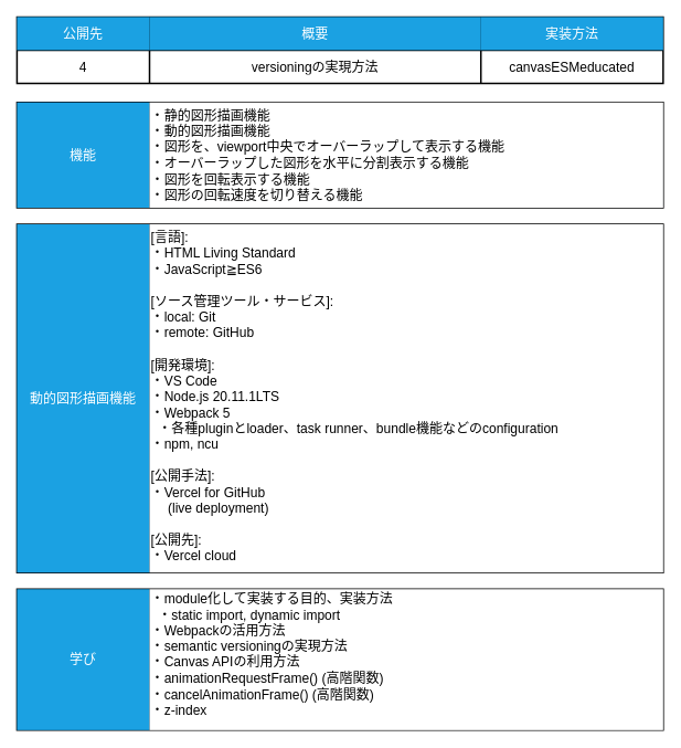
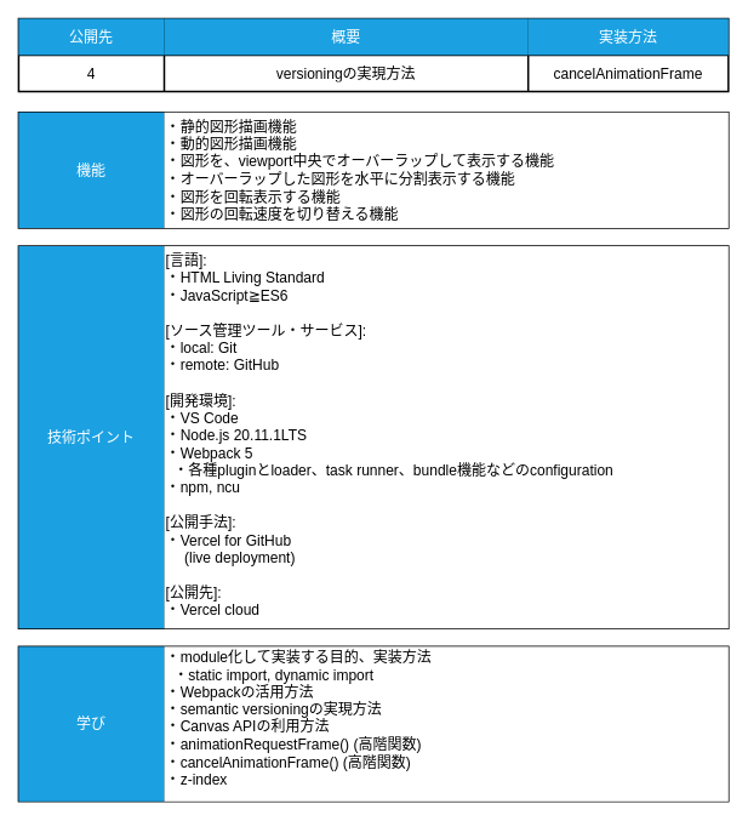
  <mxCell id="0" />
  <mxCell id="1" parent="0" />
  <mxCell id="2" value="" style="shape=table;startSize=0;container=1;collapsible=0;childLayout=tableLayout;strokeWidth=2;strokeColor=default;fontSize=16;" parent="1" vertex="1"><mxGeometry x="20" y="20" width="780" height="80" as="geometry" /></mxCell>
  <mxCell id="3" value="" style="shape=tableRow;horizontal=0;startSize=0;swimlaneHead=0;swimlaneBody=0;top=0;left=0;bottom=0;right=0;collapsible=0;dropTarget=0;fillColor=none;points=[[0,0.5],[1,0.5]];portConstraint=eastwest;fontSize=16;strokeWidth=2;" parent="2" vertex="1"><mxGeometry width="780" height="40" as="geometry" /></mxCell>
  <mxCell id="4" value="公開先" style="shape=partialRectangle;html=1;whiteSpace=wrap;connectable=0;overflow=hidden;fillColor=#1ba1e2;top=0;left=0;bottom=0;right=0;pointerEvents=1;fontColor=#ffffff;strokeColor=#006EAF;strokeWidth=2;fontSize=16;" parent="3" vertex="1"><mxGeometry width="160" height="40" as="geometry"><mxRectangle width="160" height="40" as="alternateBounds" /></mxGeometry></mxCell>
  <mxCell id="5" value="概要" style="shape=partialRectangle;html=1;whiteSpace=wrap;connectable=0;overflow=hidden;fillColor=#1ba1e2;top=0;left=0;bottom=0;right=0;pointerEvents=1;fontColor=#ffffff;strokeColor=#006EAF;strokeWidth=2;fontSize=16;" parent="3" vertex="1"><mxGeometry x="160" width="400" height="40" as="geometry"><mxRectangle width="400" height="40" as="alternateBounds" /></mxGeometry></mxCell>
  <mxCell id="6" value="実装方法" style="shape=partialRectangle;html=1;whiteSpace=wrap;connectable=0;overflow=hidden;fillColor=#1ba1e2;top=0;left=0;bottom=0;right=0;pointerEvents=1;fontColor=#ffffff;strokeColor=none;strokeWidth=2;fontSize=16;" parent="3" vertex="1"><mxGeometry x="560" width="220" height="40" as="geometry"><mxRectangle width="220" height="40" as="alternateBounds" /></mxGeometry></mxCell>
  <mxCell id="7" value="" style="shape=tableRow;horizontal=0;startSize=0;swimlaneHead=0;swimlaneBody=0;top=0;left=0;bottom=0;right=0;collapsible=0;dropTarget=0;fillColor=none;points=[[0,0.5],[1,0.5]];portConstraint=eastwest;fontSize=16;strokeWidth=2;" parent="2" vertex="1"><mxGeometry y="40" width="780" height="40" as="geometry" /></mxCell>
  <mxCell id="8" value="4" style="shape=partialRectangle;html=1;whiteSpace=wrap;connectable=0;overflow=hidden;fillColor=none;top=0;left=0;bottom=0;right=0;pointerEvents=1;strokeWidth=2;fontSize=16;" parent="7" vertex="1"><mxGeometry width="160" height="40" as="geometry"><mxRectangle width="160" height="40" as="alternateBounds" /></mxGeometry></mxCell>
  <mxCell id="9" value="versioningの実現方法" style="shape=partialRectangle;html=1;whiteSpace=wrap;connectable=0;overflow=hidden;fillColor=none;top=0;left=0;bottom=0;right=0;pointerEvents=1;strokeWidth=2;fontSize=16;" parent="7" vertex="1"><mxGeometry x="160" width="400" height="40" as="geometry"><mxRectangle width="400" height="40" as="alternateBounds" /></mxGeometry></mxCell>
- <mxCell id="10" value="canvasESMeducated" style="shape=partialRectangle;html=1;whiteSpace=wrap;connectable=0;overflow=hidden;fillColor=none;top=0;left=0;bottom=0;right=0;pointerEvents=1;strokeWidth=2;fontSize=16;" parent="7" vertex="1"><mxGeometry x="560" width="220" height="40" as="geometry"><mxRectangle width="220" height="40" as="alternateBounds" /></mxGeometry></mxCell>
+ <mxCell id="10" value="cancelAnimationFrame" style="shape=partialRectangle;html=1;whiteSpace=wrap;connectable=0;overflow=hidden;fillColor=none;top=0;left=0;bottom=0;right=0;pointerEvents=1;strokeWidth=2;fontSize=16;" parent="7" vertex="1"><mxGeometry x="560" width="220" height="40" as="geometry"><mxRectangle width="220" height="40" as="alternateBounds" /></mxGeometry></mxCell>
  <mxCell id="11" value="" style="shape=table;startSize=0;container=1;collapsible=0;childLayout=tableLayout;strokeWidth=2;strokeColor=#000000;fillColor=#1ba1e2;fontColor=#ffffff;swimlaneLine=1;rounded=0;fontSize=16;" parent="1" vertex="1"><mxGeometry x="20" y="123" width="780" height="127" as="geometry" /></mxCell>
  <mxCell id="12" value="" style="shape=tableRow;horizontal=0;startSize=0;swimlaneHead=0;swimlaneBody=0;top=0;left=0;bottom=0;right=0;collapsible=0;dropTarget=0;fillColor=none;points=[[0,0.5],[1,0.5]];portConstraint=eastwest;fontSize=16;strokeWidth=2;" parent="11" vertex="1"><mxGeometry width="780" height="127" as="geometry" /></mxCell>
  <mxCell id="13" value="機能" style="shape=partialRectangle;html=1;whiteSpace=wrap;connectable=0;overflow=hidden;fillColor=#1ba1e2;top=0;left=0;bottom=0;right=0;pointerEvents=1;fontColor=#ffffff;strokeColor=#000000;strokeWidth=2;fontSize=16;" parent="12" vertex="1"><mxGeometry width="160" height="127" as="geometry"><mxRectangle width="160" height="127" as="alternateBounds" /></mxGeometry></mxCell>
  <mxCell id="14" value="&lt;div style=&quot;font-size: 16px;&quot;&gt;・静的図形描画機能&lt;/div&gt;&lt;div style=&quot;font-size: 16px;&quot;&gt;・動的図形描画機能&lt;/div&gt;&lt;div style=&quot;font-size: 16px;&quot;&gt;・図形を、viewport中央でオーバーラップして表示する機能&lt;/div&gt;&lt;div style=&quot;font-size: 16px;&quot;&gt;・オーバーラップした図形を水平に分割表示する機能&lt;/div&gt;&lt;div style=&quot;font-size: 16px;&quot;&gt;&lt;span style=&quot;background-color: initial;&quot;&gt;・図形を回転表示する機能&lt;/span&gt;&lt;/div&gt;・図形の回転速度を切り替える機能" style="shape=partialRectangle;html=1;whiteSpace=wrap;connectable=0;overflow=hidden;fillColor=default;top=0;left=0;bottom=0;right=0;pointerEvents=1;align=left;verticalAlign=top;strokeWidth=2;fontSize=16;" parent="12" vertex="1"><mxGeometry x="160" width="620" height="127" as="geometry"><mxRectangle width="620" height="127" as="alternateBounds" /></mxGeometry></mxCell>
  <mxCell id="15" value="" style="shape=table;startSize=0;container=1;collapsible=0;childLayout=tableLayout;strokeWidth=2;strokeColor=#000000;fillColor=#1ba1e2;fontColor=#ffffff;fontSize=16;" parent="1" vertex="1"><mxGeometry x="20" y="270" width="780" height="420" as="geometry" /></mxCell>
  <mxCell id="16" value="" style="shape=tableRow;horizontal=0;startSize=0;swimlaneHead=0;swimlaneBody=0;top=0;left=0;bottom=0;right=0;collapsible=0;dropTarget=0;fillColor=none;points=[[0,0.5],[1,0.5]];portConstraint=eastwest;strokeWidth=2;fontSize=16;" parent="15" vertex="1"><mxGeometry width="780" height="420" as="geometry" /></mxCell>
- <mxCell id="17" value="動的図形描画機能" style="shape=partialRectangle;html=1;whiteSpace=wrap;connectable=0;overflow=hidden;fillColor=#1ba1e2;top=0;left=0;bottom=0;right=0;pointerEvents=1;fontColor=#ffffff;strokeColor=#000000;strokeWidth=2;fontSize=16;" parent="16" vertex="1"><mxGeometry width="160" height="420" as="geometry"><mxRectangle width="160" height="420" as="alternateBounds" /></mxGeometry></mxCell>
+ <mxCell id="17" value="技術ポイント" style="shape=partialRectangle;html=1;whiteSpace=wrap;connectable=0;overflow=hidden;fillColor=#1ba1e2;top=0;left=0;bottom=0;right=0;pointerEvents=1;fontColor=#ffffff;strokeColor=#000000;strokeWidth=2;fontSize=16;" parent="16" vertex="1"><mxGeometry width="160" height="420" as="geometry"><mxRectangle width="160" height="420" as="alternateBounds" /></mxGeometry></mxCell>
  <mxCell id="18" value="&lt;div style=&quot;font-size: 16px;&quot;&gt;[言語]:&lt;/div&gt;&lt;div style=&quot;font-size: 16px;&quot;&gt;・HTML Living Standard&lt;/div&gt;&lt;div style=&quot;font-size: 16px;&quot;&gt;・JavaScript≧ES6&lt;/div&gt;&lt;div style=&quot;font-size: 16px;&quot;&gt;&lt;br style=&quot;font-size: 16px;&quot;&gt;&lt;/div&gt;&lt;div style=&quot;font-size: 16px;&quot;&gt;[ソース管理ツール・サービス]:&lt;/div&gt;&lt;div style=&quot;font-size: 16px;&quot;&gt;・local:&lt;span style=&quot;background-color: initial;&quot;&gt;&amp;nbsp;Git&lt;/span&gt;&lt;/div&gt;&lt;div style=&quot;font-size: 16px;&quot;&gt;・remote:&lt;span style=&quot;background-color: initial;&quot;&gt;&amp;nbsp;GitHub&lt;/span&gt;&lt;/div&gt;&lt;div style=&quot;font-size: 16px;&quot;&gt;&lt;br style=&quot;font-size: 16px;&quot;&gt;&lt;/div&gt;&lt;div style=&quot;font-size: 16px;&quot;&gt;[開発環境]:&lt;/div&gt;&lt;div style=&quot;font-size: 16px;&quot;&gt;・VS Code&lt;/div&gt;&lt;div style=&quot;font-size: 16px;&quot;&gt;・Node.js 20.11.1LTS&lt;/div&gt;&lt;div style=&quot;font-size: 16px;&quot;&gt;・Webpack 5&lt;/div&gt;&lt;div style=&quot;font-size: 16px;&quot;&gt;&amp;nbsp; ・各種&lt;span style=&quot;background-color: initial;&quot;&gt;pluginとloader、task runner、bundle機能などのconfiguration&lt;/span&gt;&lt;/div&gt;&lt;div style=&quot;font-size: 16px;&quot;&gt;・npm, ncu&lt;/div&gt;&lt;div style=&quot;font-size: 16px;&quot;&gt;&lt;br style=&quot;font-size: 16px;&quot;&gt;&lt;/div&gt;&lt;div style=&quot;font-size: 16px;&quot;&gt;[公開手法]:&lt;/div&gt;&lt;div style=&quot;font-size: 16px;&quot;&gt;・Vercel for GitHub&lt;/div&gt;&lt;div style=&quot;font-size: 16px;&quot;&gt;&amp;nbsp;　(live deployment)&lt;/div&gt;&lt;div style=&quot;font-size: 16px;&quot;&gt;&lt;br style=&quot;font-size: 16px;&quot;&gt;&lt;/div&gt;&lt;div style=&quot;font-size: 16px;&quot;&gt;[公開先]:&lt;/div&gt;&lt;div style=&quot;font-size: 16px;&quot;&gt;・Vercel cloud&lt;/div&gt;" style="shape=partialRectangle;html=1;whiteSpace=wrap;connectable=0;overflow=hidden;fillColor=default;top=0;left=0;bottom=0;right=0;pointerEvents=1;align=left;horizontal=1;verticalAlign=top;strokeWidth=2;strokeColor=#000000;fontSize=16;" parent="16" vertex="1"><mxGeometry x="160" width="620" height="420" as="geometry"><mxRectangle width="620" height="420" as="alternateBounds" /></mxGeometry></mxCell>
  <mxCell id="19" value="" style="shape=table;startSize=0;container=1;collapsible=0;childLayout=tableLayout;strokeWidth=2;strokeColor=#000000;fillColor=#1ba1e2;fontColor=#ffffff;fontSize=16;" parent="1" vertex="1"><mxGeometry x="20" y="710" width="780" height="170" as="geometry" /></mxCell>
  <mxCell id="20" style="shape=tableRow;horizontal=0;startSize=0;swimlaneHead=0;swimlaneBody=0;top=0;left=0;bottom=0;right=0;collapsible=0;dropTarget=0;fillColor=none;points=[[0,0.5],[1,0.5]];portConstraint=eastwest;fontSize=16;strokeWidth=2;" parent="19" vertex="1"><mxGeometry width="780" height="170" as="geometry" /></mxCell>
  <mxCell id="21" value="学び" style="shape=partialRectangle;html=1;whiteSpace=wrap;connectable=0;overflow=hidden;fillColor=#1ba1e2;top=0;left=0;bottom=0;right=0;pointerEvents=1;align=center;fontColor=#ffffff;strokeColor=#006EAF;strokeWidth=2;fontSize=16;" parent="20" vertex="1"><mxGeometry width="160" height="170" as="geometry"><mxRectangle width="160" height="170" as="alternateBounds" /></mxGeometry></mxCell>
  <mxCell id="22" value="&lt;div style=&quot;font-size: 16px;&quot;&gt;・module化して実装する目的、実装方法&lt;/div&gt;&amp;nbsp; ・&lt;span style=&quot;background-color: initial;&quot;&gt;static import, dynamic import&lt;br&gt;&lt;/span&gt;&lt;div style=&quot;font-size: 16px;&quot;&gt;・Webpackの活用方法&lt;/div&gt;&lt;div style=&quot;font-size: 16px;&quot;&gt;・semantic versioningの実現方法&lt;/div&gt;&lt;div style=&quot;font-size: 16px;&quot;&gt;・Canvas APIの利用方法&lt;/div&gt;&lt;div style=&quot;font-size: 16px;&quot;&gt;・animationRequestFrame() (高階関数)&lt;/div&gt;&lt;div style=&quot;font-size: 16px;&quot;&gt;・cancelAnimationFrame() (高階関数)&lt;/div&gt;&lt;div style=&quot;font-size: 16px;&quot;&gt;・z-index&lt;/div&gt;&lt;div style=&quot;font-size: 16px;&quot;&gt;&lt;br style=&quot;font-size: 16px;&quot;&gt;&lt;/div&gt;" style="shape=partialRectangle;html=1;whiteSpace=wrap;connectable=0;overflow=hidden;fillColor=default;top=0;left=0;bottom=0;right=0;pointerEvents=1;align=left;strokeWidth=2;fontSize=16;" parent="20" vertex="1"><mxGeometry x="160" width="620" height="170" as="geometry"><mxRectangle width="620" height="170" as="alternateBounds" /></mxGeometry></mxCell>
